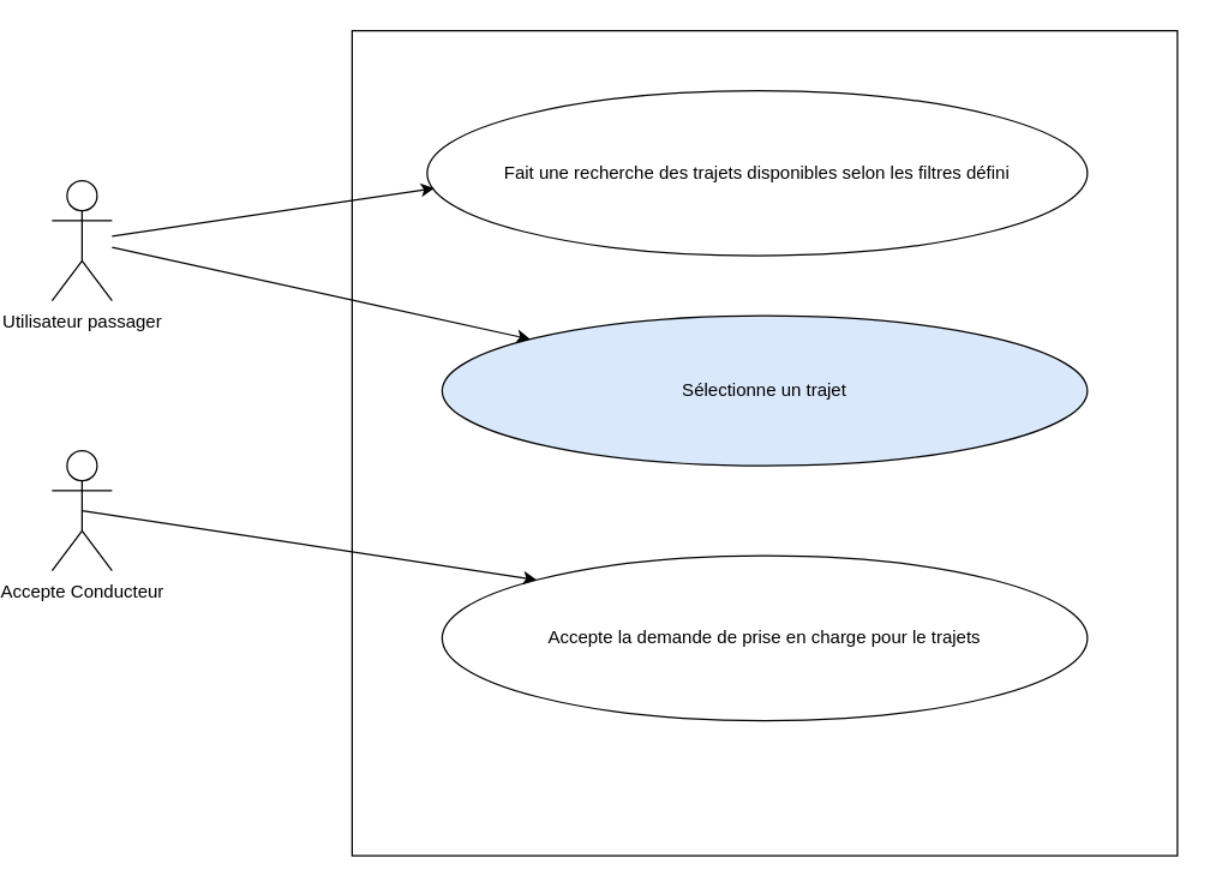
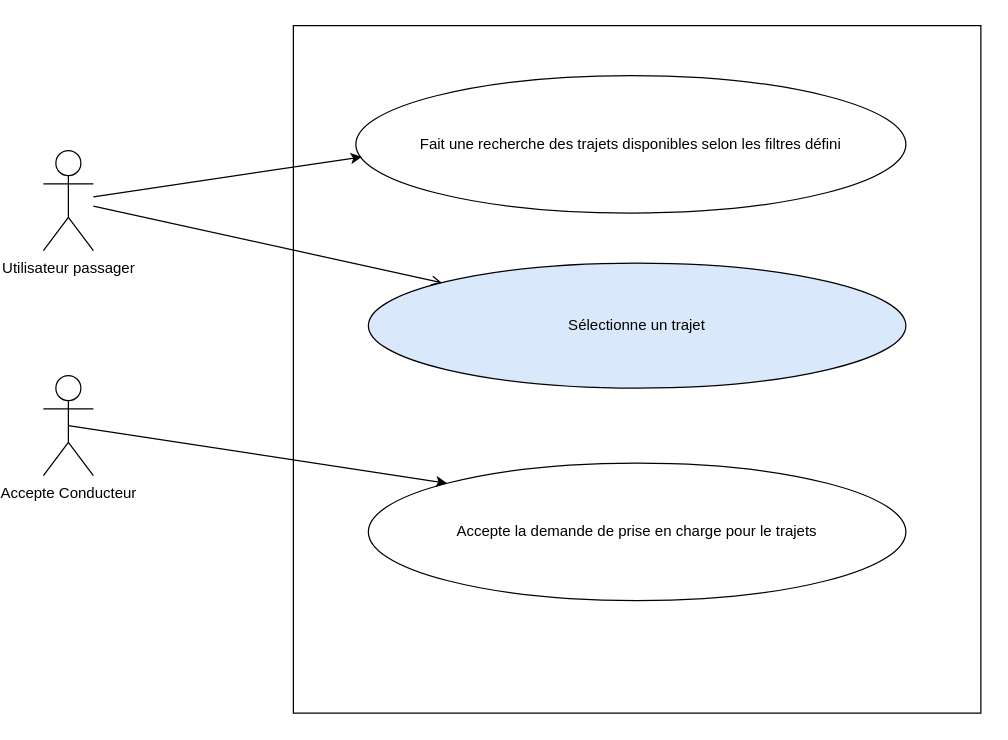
  <mxCell id="0" />
  <mxCell id="1" parent="0" />
  <mxCell id="2" value="" style="whiteSpace=wrap;html=1;aspect=fixed;" vertex="1" parent="1"><mxGeometry x="220" y="20" width="550" height="550" as="geometry" /></mxCell>
  <mxCell id="3" value="Utilisateur passager" style="shape=umlActor;verticalLabelPosition=bottom;verticalAlign=top;html=1;outlineConnect=0;" vertex="1" parent="1"><mxGeometry x="20" y="120" width="40" height="80" as="geometry" /></mxCell>
  <mxCell id="4" value="Fait une recherche des trajets disponibles selon les filtres défini" style="ellipse;whiteSpace=wrap;html=1;" vertex="1" parent="1"><mxGeometry x="270" y="60" width="440" height="110" as="geometry" /></mxCell>
  <mxCell id="5" value="Accepte Conducteur" style="shape=umlActor;verticalLabelPosition=bottom;verticalAlign=top;html=1;outlineConnect=0;" vertex="1" parent="1"><mxGeometry x="20" y="300" width="40" height="80" as="geometry" /></mxCell>
  <mxCell id="6" value="" style="endArrow=classic;html=1;rounded=0;entryX=0.011;entryY=0.591;entryDx=0;entryDy=0;entryPerimeter=0;" edge="1" parent="1" source="3" target="4"><mxGeometry width="50" height="50" relative="1" as="geometry"><mxPoint x="290" y="310" as="sourcePoint" /><mxPoint x="340" y="260" as="targetPoint" /></mxGeometry></mxCell>
  <mxCell id="7" value="Sélectionne un trajet" style="ellipse;whiteSpace=wrap;html=1;fillColor=#dae8fc;" vertex="1" parent="1"><mxGeometry x="280" y="210" width="430" height="100" as="geometry" /></mxCell>
  <mxCell id="8" value="Accepte la demande de prise en charge pour le trajets" style="ellipse;whiteSpace=wrap;html=1;" vertex="1" parent="1"><mxGeometry x="280" y="370" width="430" height="110" as="geometry" /></mxCell>
- <mxCell id="9" value="" style="endArrow=classic;html=1;rounded=0;" edge="1" parent="1" source="3" target="7"><mxGeometry width="50" height="50" relative="1" as="geometry"><mxPoint x="70" y="167" as="sourcePoint" /><mxPoint x="285" y="135" as="targetPoint" /></mxGeometry></mxCell>
+ <mxCell id="9" value="" style="endArrow=open;html=1;rounded=0;" edge="1" parent="1" source="3" target="7"><mxGeometry width="50" height="50" relative="1" as="geometry"><mxPoint x="70" y="167" as="sourcePoint" /><mxPoint x="285" y="135" as="targetPoint" /></mxGeometry></mxCell>
  <mxCell id="10" value="" style="endArrow=classic;html=1;rounded=0;exitX=0.5;exitY=0.5;exitDx=0;exitDy=0;exitPerimeter=0;entryX=0;entryY=0;entryDx=0;entryDy=0;" edge="1" parent="1" source="5" target="8"><mxGeometry width="50" height="50" relative="1" as="geometry"><mxPoint x="60" y="350" as="sourcePoint" /><mxPoint x="339" y="412" as="targetPoint" /></mxGeometry></mxCell>
